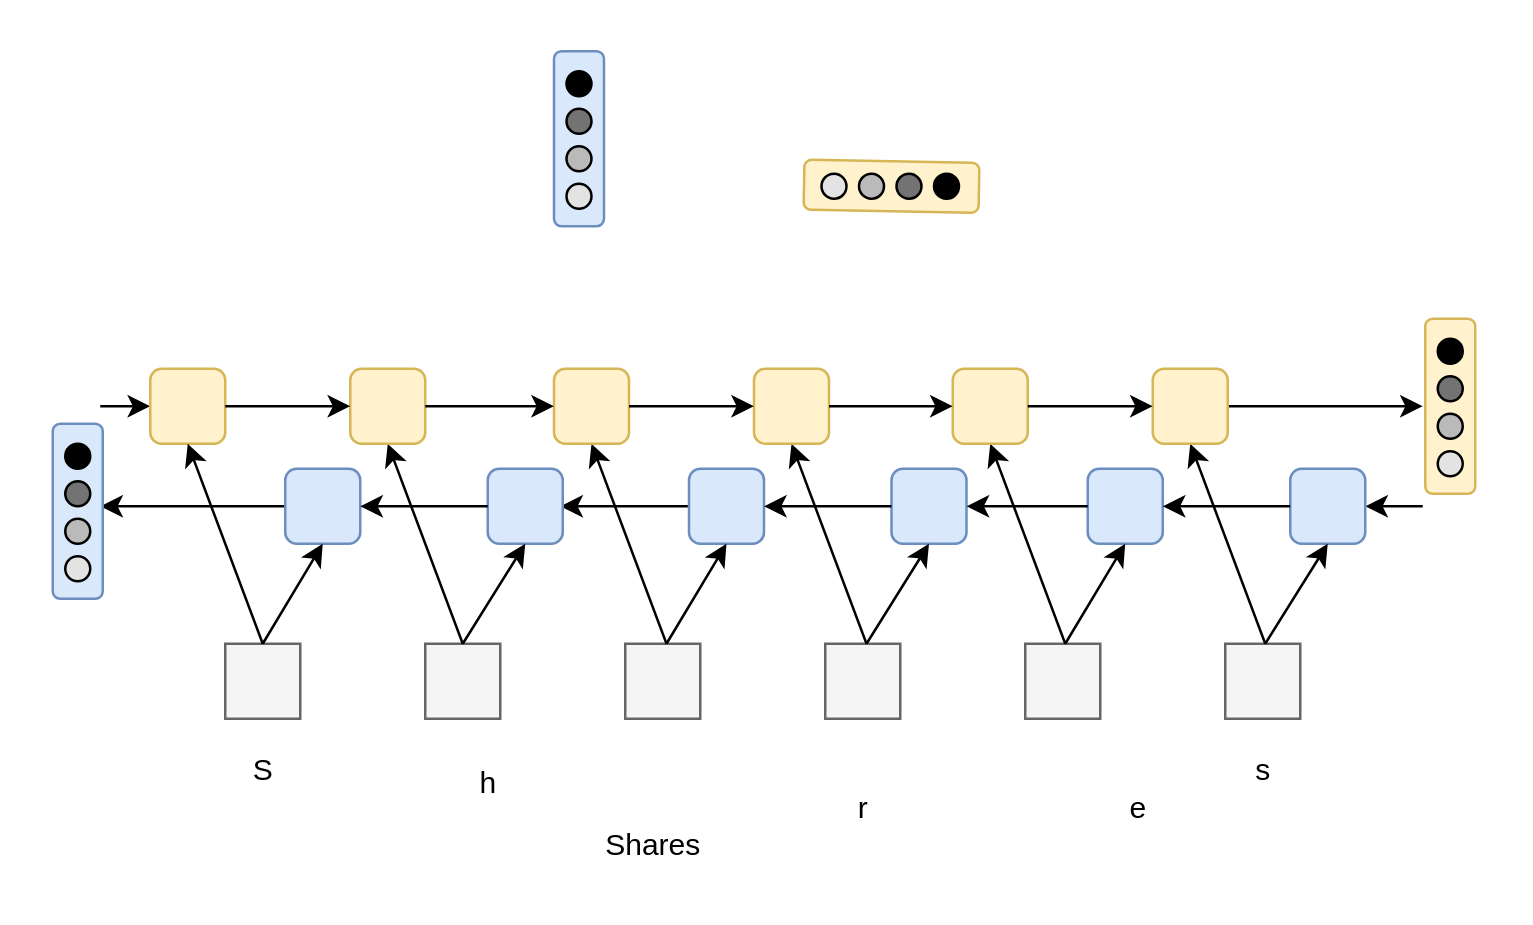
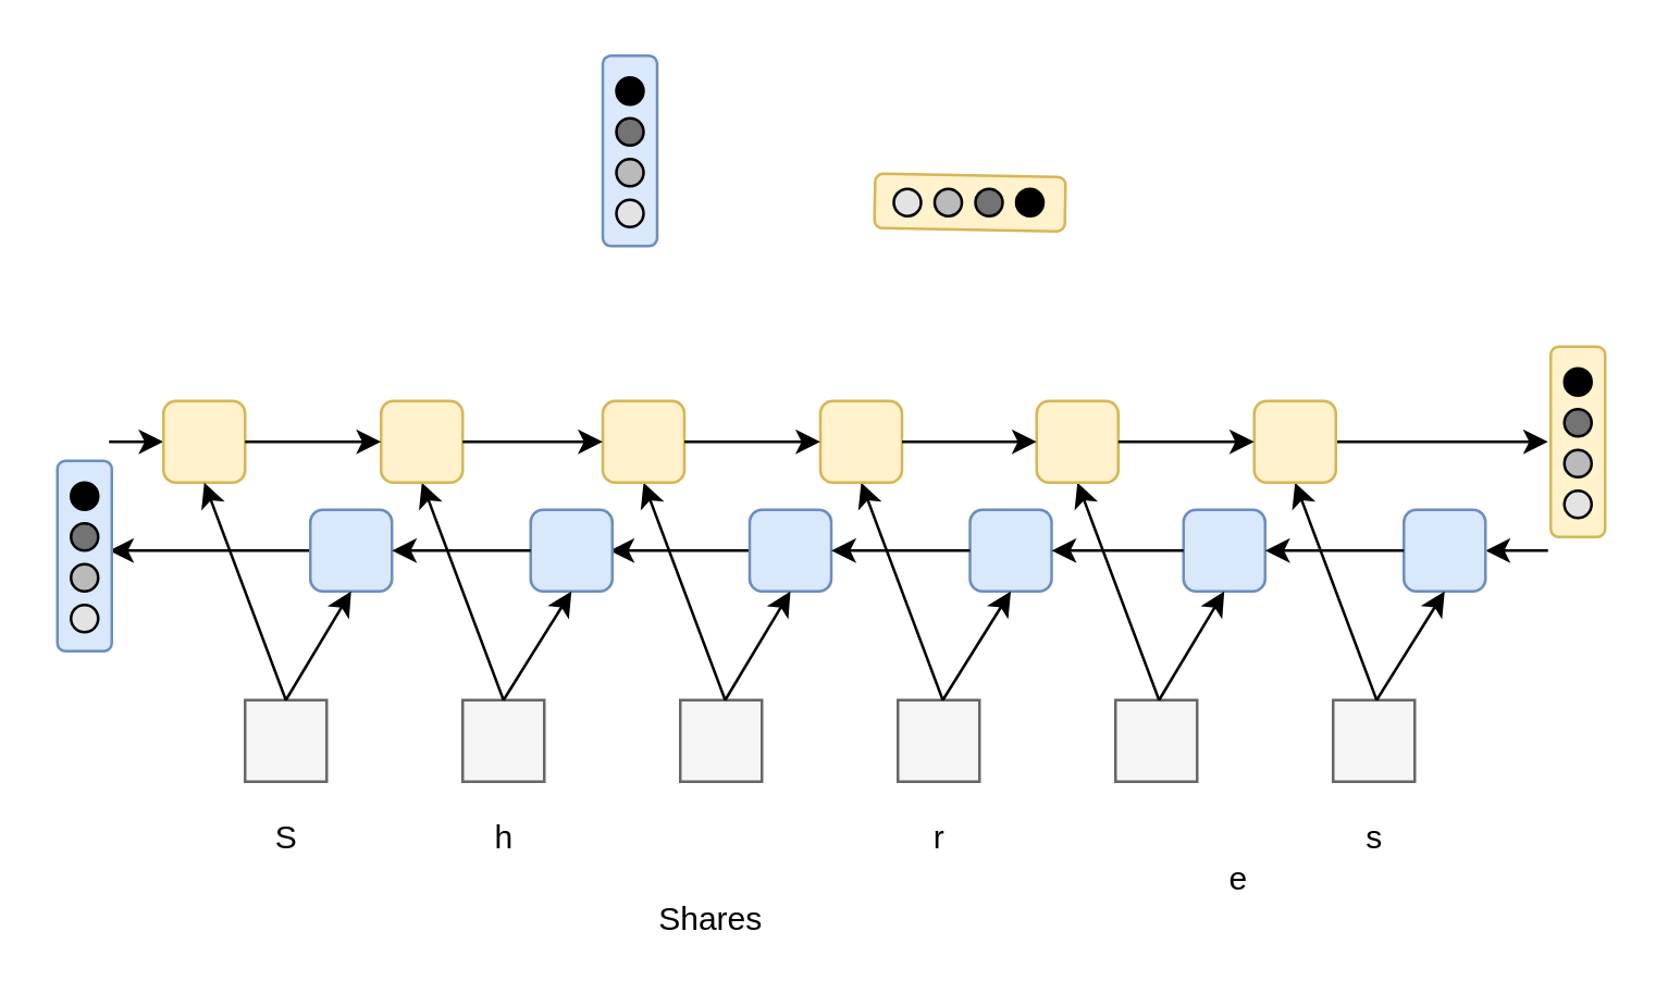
  <mxCell id="0" />
  <mxCell id="1" parent="0" />
  <mxCell id="2" value="Shares" style="text;html=1;strokeColor=none;fillColor=none;align=center;verticalAlign=middle;whiteSpace=wrap;rounded=0;" vertex="1" parent="1"><mxGeometry x="241" y="327.5" width="40" height="20" as="geometry" /></mxCell>
  <mxCell id="3" value="" style="whiteSpace=wrap;html=1;aspect=fixed;fillColor=#f5f5f5;strokeColor=#666666;fontColor=#333333;" vertex="1" parent="1"><mxGeometry x="89.5" y="257" width="30" height="30" as="geometry" /></mxCell>
  <mxCell id="4" value="" style="whiteSpace=wrap;html=1;aspect=fixed;fillColor=#f5f5f5;strokeColor=#666666;fontColor=#333333;" vertex="1" parent="1"><mxGeometry x="169.5" y="257" width="30" height="30" as="geometry" /></mxCell>
  <mxCell id="5" value="" style="whiteSpace=wrap;html=1;aspect=fixed;fillColor=#f5f5f5;strokeColor=#666666;fontColor=#333333;" vertex="1" parent="1"><mxGeometry x="249.5" y="257" width="30" height="30" as="geometry" /></mxCell>
  <mxCell id="6" value="" style="whiteSpace=wrap;html=1;aspect=fixed;fillColor=#f5f5f5;strokeColor=#666666;fontColor=#333333;" vertex="1" parent="1"><mxGeometry x="329.5" y="257" width="30" height="30" as="geometry" /></mxCell>
  <mxCell id="7" value="" style="whiteSpace=wrap;html=1;aspect=fixed;fillColor=#f5f5f5;strokeColor=#666666;fontColor=#333333;" vertex="1" parent="1"><mxGeometry x="409.5" y="257" width="30" height="30" as="geometry" /></mxCell>
  <mxCell id="8" value="" style="whiteSpace=wrap;html=1;aspect=fixed;fillColor=#f5f5f5;strokeColor=#666666;fontColor=#333333;" vertex="1" parent="1"><mxGeometry x="489.5" y="257" width="30" height="30" as="geometry" /></mxCell>
  <mxCell id="9" style="edgeStyle=none;rounded=0;orthogonalLoop=1;jettySize=auto;html=1;exitX=0;exitY=0.5;exitDx=0;exitDy=0;startArrow=none;startFill=0;endArrow=classic;endFill=1;" edge="1" parent="1" source="10"><mxGeometry relative="1" as="geometry"><mxPoint x="39.5" y="202" as="targetPoint" /></mxGeometry></mxCell>
  <mxCell id="10" value="" style="rounded=1;whiteSpace=wrap;html=1;fillColor=#dae8fc;strokeColor=#6c8ebf;" vertex="1" parent="1"><mxGeometry x="113.5" y="187" width="30" height="30" as="geometry" /></mxCell>
  <mxCell id="11" style="edgeStyle=none;rounded=0;orthogonalLoop=1;jettySize=auto;html=1;exitX=0;exitY=0.5;exitDx=0;exitDy=0;startArrow=classic;startFill=1;endArrow=none;endFill=0;" edge="1" parent="1" source="12"><mxGeometry relative="1" as="geometry"><mxPoint x="39.5" y="162" as="targetPoint" /></mxGeometry></mxCell>
  <mxCell id="12" value="" style="rounded=1;whiteSpace=wrap;html=1;fillColor=#fff2cc;strokeColor=#d6b656;" vertex="1" parent="1"><mxGeometry x="59.5" y="147" width="30" height="30" as="geometry" /></mxCell>
  <mxCell id="13" style="rounded=0;orthogonalLoop=1;jettySize=auto;html=1;exitX=0.5;exitY=0;exitDx=0;exitDy=0;entryX=0.5;entryY=1;entryDx=0;entryDy=0;" edge="1" parent="1" source="3" target="12"><mxGeometry relative="1" as="geometry" /></mxCell>
  <mxCell id="14" value="" style="endArrow=classic;html=1;exitX=0.5;exitY=0;exitDx=0;exitDy=0;entryX=0.5;entryY=1;entryDx=0;entryDy=0;" edge="1" parent="1" source="3" target="10"><mxGeometry width="50" height="50" relative="1" as="geometry"><mxPoint x="59.5" y="357" as="sourcePoint" /><mxPoint x="109.5" y="307" as="targetPoint" /></mxGeometry></mxCell>
  <mxCell id="15" style="rounded=0;orthogonalLoop=1;jettySize=auto;html=1;exitX=0.5;exitY=0;exitDx=0;exitDy=0;entryX=0.5;entryY=1;entryDx=0;entryDy=0;" edge="1" parent="1" target="19"><mxGeometry relative="1" as="geometry"><mxPoint x="184.5" y="257" as="sourcePoint" /></mxGeometry></mxCell>
  <mxCell id="16" style="edgeStyle=none;rounded=0;orthogonalLoop=1;jettySize=auto;html=1;exitX=1;exitY=0.5;exitDx=0;exitDy=0;entryX=0;entryY=0.5;entryDx=0;entryDy=0;startArrow=classic;startFill=1;endArrow=none;endFill=0;" edge="1" parent="1" target="23"><mxGeometry relative="1" as="geometry"><mxPoint x="223.5" y="202" as="sourcePoint" /></mxGeometry></mxCell>
  <mxCell id="17" value="" style="rounded=1;whiteSpace=wrap;html=1;fillColor=#dae8fc;strokeColor=#6c8ebf;" vertex="1" parent="1"><mxGeometry x="194.5" y="187" width="30" height="30" as="geometry" /></mxCell>
  <mxCell id="18" style="edgeStyle=none;rounded=0;orthogonalLoop=1;jettySize=auto;html=1;exitX=1;exitY=0.5;exitDx=0;exitDy=0;entryX=0;entryY=0.5;entryDx=0;entryDy=0;startArrow=classic;startFill=1;endArrow=none;endFill=0;" edge="1" parent="1" source="10" target="17"><mxGeometry relative="1" as="geometry" /></mxCell>
  <mxCell id="19" value="" style="rounded=1;whiteSpace=wrap;html=1;fillColor=#fff2cc;strokeColor=#d6b656;" vertex="1" parent="1"><mxGeometry x="139.5" y="147" width="30" height="30" as="geometry" /></mxCell>
  <mxCell id="20" style="edgeStyle=none;rounded=0;orthogonalLoop=1;jettySize=auto;html=1;exitX=1;exitY=0.5;exitDx=0;exitDy=0;entryX=0;entryY=0.5;entryDx=0;entryDy=0;startArrow=none;startFill=0;endArrow=classic;endFill=1;" edge="1" parent="1" source="12" target="19"><mxGeometry relative="1" as="geometry" /></mxCell>
  <mxCell id="21" value="" style="endArrow=classic;html=1;exitX=0.5;exitY=0;exitDx=0;exitDy=0;entryX=0.5;entryY=1;entryDx=0;entryDy=0;" edge="1" parent="1" target="17"><mxGeometry width="50" height="50" relative="1" as="geometry"><mxPoint x="184.5" y="257" as="sourcePoint" /><mxPoint x="189.5" y="307" as="targetPoint" /></mxGeometry></mxCell>
  <mxCell id="22" style="rounded=0;orthogonalLoop=1;jettySize=auto;html=1;exitX=0.5;exitY=0;exitDx=0;exitDy=0;entryX=0.5;entryY=1;entryDx=0;entryDy=0;" edge="1" parent="1" target="24"><mxGeometry relative="1" as="geometry"><mxPoint x="266" y="257" as="sourcePoint" /></mxGeometry></mxCell>
  <mxCell id="23" value="" style="rounded=1;whiteSpace=wrap;html=1;fillColor=#dae8fc;strokeColor=#6c8ebf;" vertex="1" parent="1"><mxGeometry x="275" y="187" width="30" height="30" as="geometry" /></mxCell>
  <mxCell id="24" value="" style="rounded=1;whiteSpace=wrap;html=1;fillColor=#fff2cc;strokeColor=#d6b656;" vertex="1" parent="1"><mxGeometry x="221" y="147" width="30" height="30" as="geometry" /></mxCell>
  <mxCell id="25" style="edgeStyle=none;rounded=0;orthogonalLoop=1;jettySize=auto;html=1;exitX=1;exitY=0.5;exitDx=0;exitDy=0;entryX=0;entryY=0.5;entryDx=0;entryDy=0;startArrow=none;startFill=0;endArrow=classic;endFill=1;" edge="1" parent="1" source="19" target="24"><mxGeometry relative="1" as="geometry" /></mxCell>
  <mxCell id="26" value="" style="endArrow=classic;html=1;exitX=0.5;exitY=0;exitDx=0;exitDy=0;entryX=0.5;entryY=1;entryDx=0;entryDy=0;" edge="1" parent="1" target="23"><mxGeometry width="50" height="50" relative="1" as="geometry"><mxPoint x="266" y="257" as="sourcePoint" /><mxPoint x="271" y="307" as="targetPoint" /></mxGeometry></mxCell>
  <mxCell id="27" style="rounded=0;orthogonalLoop=1;jettySize=auto;html=1;exitX=0.5;exitY=0;exitDx=0;exitDy=0;entryX=0.5;entryY=1;entryDx=0;entryDy=0;" edge="1" parent="1" target="30"><mxGeometry relative="1" as="geometry"><mxPoint x="346" y="257" as="sourcePoint" /></mxGeometry></mxCell>
  <mxCell id="28" value="" style="rounded=1;whiteSpace=wrap;html=1;fillColor=#dae8fc;strokeColor=#6c8ebf;" vertex="1" parent="1"><mxGeometry x="356" y="187" width="30" height="30" as="geometry" /></mxCell>
  <mxCell id="29" style="edgeStyle=none;rounded=0;orthogonalLoop=1;jettySize=auto;html=1;exitX=1;exitY=0.5;exitDx=0;exitDy=0;entryX=0;entryY=0.5;entryDx=0;entryDy=0;startArrow=classic;startFill=1;endArrow=none;endFill=0;" edge="1" parent="1" source="23" target="28"><mxGeometry relative="1" as="geometry" /></mxCell>
  <mxCell id="30" value="" style="rounded=1;whiteSpace=wrap;html=1;fillColor=#fff2cc;strokeColor=#d6b656;" vertex="1" parent="1"><mxGeometry x="301" y="147" width="30" height="30" as="geometry" /></mxCell>
  <mxCell id="31" style="edgeStyle=none;rounded=0;orthogonalLoop=1;jettySize=auto;html=1;exitX=1;exitY=0.5;exitDx=0;exitDy=0;entryX=0;entryY=0.5;entryDx=0;entryDy=0;startArrow=none;startFill=0;endArrow=classic;endFill=1;" edge="1" parent="1" source="24" target="30"><mxGeometry relative="1" as="geometry" /></mxCell>
  <mxCell id="32" value="" style="endArrow=classic;html=1;exitX=0.5;exitY=0;exitDx=0;exitDy=0;entryX=0.5;entryY=1;entryDx=0;entryDy=0;" edge="1" parent="1" target="28"><mxGeometry width="50" height="50" relative="1" as="geometry"><mxPoint x="346" y="257" as="sourcePoint" /><mxPoint x="351" y="307" as="targetPoint" /></mxGeometry></mxCell>
  <mxCell id="33" style="rounded=0;orthogonalLoop=1;jettySize=auto;html=1;exitX=0.5;exitY=0;exitDx=0;exitDy=0;entryX=0.5;entryY=1;entryDx=0;entryDy=0;" edge="1" parent="1" target="36"><mxGeometry relative="1" as="geometry"><mxPoint x="425.5" y="257" as="sourcePoint" /></mxGeometry></mxCell>
  <mxCell id="34" value="" style="rounded=1;whiteSpace=wrap;html=1;fillColor=#dae8fc;strokeColor=#6c8ebf;" vertex="1" parent="1"><mxGeometry x="434.5" y="187" width="30" height="30" as="geometry" /></mxCell>
  <mxCell id="35" style="edgeStyle=none;rounded=0;orthogonalLoop=1;jettySize=auto;html=1;exitX=1;exitY=0.5;exitDx=0;exitDy=0;entryX=0;entryY=0.5;entryDx=0;entryDy=0;startArrow=classic;startFill=1;endArrow=none;endFill=0;" edge="1" parent="1" source="28" target="34"><mxGeometry relative="1" as="geometry" /></mxCell>
  <mxCell id="36" value="" style="rounded=1;whiteSpace=wrap;html=1;fillColor=#fff2cc;strokeColor=#d6b656;" vertex="1" parent="1"><mxGeometry x="380.5" y="147" width="30" height="30" as="geometry" /></mxCell>
  <mxCell id="37" style="edgeStyle=none;rounded=0;orthogonalLoop=1;jettySize=auto;html=1;exitX=1;exitY=0.5;exitDx=0;exitDy=0;entryX=0;entryY=0.5;entryDx=0;entryDy=0;startArrow=none;startFill=0;endArrow=classic;endFill=1;" edge="1" parent="1" source="30" target="36"><mxGeometry relative="1" as="geometry" /></mxCell>
  <mxCell id="38" value="" style="endArrow=classic;html=1;exitX=0.5;exitY=0;exitDx=0;exitDy=0;entryX=0.5;entryY=1;entryDx=0;entryDy=0;" edge="1" parent="1" target="34"><mxGeometry width="50" height="50" relative="1" as="geometry"><mxPoint x="425.5" y="257" as="sourcePoint" /><mxPoint x="430.5" y="307" as="targetPoint" /></mxGeometry></mxCell>
  <mxCell id="39" style="rounded=0;orthogonalLoop=1;jettySize=auto;html=1;exitX=0.5;exitY=0;exitDx=0;exitDy=0;entryX=0.5;entryY=1;entryDx=0;entryDy=0;" edge="1" parent="1" target="44"><mxGeometry relative="1" as="geometry"><mxPoint x="505.5" y="257" as="sourcePoint" /></mxGeometry></mxCell>
  <mxCell id="40" style="edgeStyle=none;rounded=0;orthogonalLoop=1;jettySize=auto;html=1;exitX=1;exitY=0.5;exitDx=0;exitDy=0;startArrow=classic;startFill=1;endArrow=none;endFill=0;" edge="1" parent="1" source="41"><mxGeometry relative="1" as="geometry"><mxPoint x="568.5" y="202" as="targetPoint" /></mxGeometry></mxCell>
  <mxCell id="41" value="" style="rounded=1;whiteSpace=wrap;html=1;fillColor=#dae8fc;strokeColor=#6c8ebf;" vertex="1" parent="1"><mxGeometry x="515.5" y="187" width="30" height="30" as="geometry" /></mxCell>
  <mxCell id="42" style="edgeStyle=none;rounded=0;orthogonalLoop=1;jettySize=auto;html=1;exitX=1;exitY=0.5;exitDx=0;exitDy=0;entryX=0;entryY=0.5;entryDx=0;entryDy=0;startArrow=classic;startFill=1;endArrow=none;endFill=0;" edge="1" parent="1" source="34" target="41"><mxGeometry relative="1" as="geometry" /></mxCell>
  <mxCell id="43" style="edgeStyle=none;rounded=0;orthogonalLoop=1;jettySize=auto;html=1;exitX=1;exitY=0.5;exitDx=0;exitDy=0;startArrow=none;startFill=0;endArrow=classic;endFill=1;" edge="1" parent="1" source="44"><mxGeometry relative="1" as="geometry"><mxPoint x="568.5" y="162" as="targetPoint" /></mxGeometry></mxCell>
  <mxCell id="44" value="" style="rounded=1;whiteSpace=wrap;html=1;fillColor=#fff2cc;strokeColor=#d6b656;" vertex="1" parent="1"><mxGeometry x="460.5" y="147" width="30" height="30" as="geometry" /></mxCell>
  <mxCell id="45" style="edgeStyle=none;rounded=0;orthogonalLoop=1;jettySize=auto;html=1;exitX=1;exitY=0.5;exitDx=0;exitDy=0;entryX=0;entryY=0.5;entryDx=0;entryDy=0;startArrow=none;startFill=0;endArrow=classic;endFill=1;" edge="1" parent="1" source="36" target="44"><mxGeometry relative="1" as="geometry" /></mxCell>
  <mxCell id="46" value="" style="endArrow=classic;html=1;exitX=0.5;exitY=0;exitDx=0;exitDy=0;entryX=0.5;entryY=1;entryDx=0;entryDy=0;" edge="1" parent="1" target="41"><mxGeometry width="50" height="50" relative="1" as="geometry"><mxPoint x="505.5" y="257" as="sourcePoint" /><mxPoint x="510.5" y="307" as="targetPoint" /></mxGeometry></mxCell>
  <mxCell id="47" value="S" style="text;html=1;strokeColor=none;fillColor=none;align=center;verticalAlign=middle;whiteSpace=wrap;rounded=0;" vertex="1" parent="1"><mxGeometry x="84.5" y="298" width="40" height="20" as="geometry" /></mxCell>
- <mxCell id="48" value="h" style="text;html=1;strokeColor=none;fillColor=none;align=center;verticalAlign=middle;whiteSpace=wrap;rounded=0;" vertex="1" parent="1"><mxGeometry x="174.5" y="303" width="40" height="20" as="geometry" /></mxCell>
- <mxCell id="49" value="r" style="text;html=1;strokeColor=none;fillColor=none;align=center;verticalAlign=middle;whiteSpace=wrap;rounded=0;" vertex="1" parent="1"><mxGeometry x="324.5" y="313" width="40" height="20" as="geometry" /></mxCell>
+ <mxCell id="48" value="h" style="text;html=1;strokeColor=none;fillColor=none;align=center;verticalAlign=middle;whiteSpace=wrap;rounded=0;" vertex="1" parent="1"><mxGeometry x="164.5" y="298" width="40" height="20" as="geometry" /></mxCell>
+ <mxCell id="49" value="r" style="text;html=1;strokeColor=none;fillColor=none;align=center;verticalAlign=middle;whiteSpace=wrap;rounded=0;" vertex="1" parent="1"><mxGeometry x="324.5" y="298" width="40" height="20" as="geometry" /></mxCell>
  <mxCell id="50" value="e" style="text;html=1;strokeColor=none;fillColor=none;align=center;verticalAlign=middle;whiteSpace=wrap;rounded=0;" vertex="1" parent="1"><mxGeometry x="434.5" y="313" width="40" height="20" as="geometry" /></mxCell>
  <mxCell id="51" value="s" style="text;html=1;strokeColor=none;fillColor=none;align=center;verticalAlign=middle;whiteSpace=wrap;rounded=0;" vertex="1" parent="1"><mxGeometry x="484.5" y="298" width="40" height="20" as="geometry" /></mxCell>
  <mxCell id="52" value="" style="group" vertex="1" connectable="0" parent="1"><mxGeometry x="570.5" y="127" width="20" height="70" as="geometry" /></mxCell>
  <mxCell id="53" value="" style="group" vertex="1" connectable="0" parent="52"><mxGeometry width="20" height="70" as="geometry" /></mxCell>
  <mxCell id="54" value="" style="group" vertex="1" connectable="0" parent="53"><mxGeometry width="20" height="70" as="geometry" /></mxCell>
  <mxCell id="55" value="" style="group" vertex="1" connectable="0" parent="54"><mxGeometry width="20" height="70" as="geometry" /></mxCell>
  <mxCell id="56" value="" style="rounded=1;whiteSpace=wrap;html=1;strokeColor=#d6b656;fillColor=#fff2cc;" vertex="1" parent="55"><mxGeometry x="-1" width="20" height="70" as="geometry" /></mxCell>
  <mxCell id="57" value="" style="ellipse;whiteSpace=wrap;html=1;aspect=fixed;strokeColor=#000000;fillColor=#000000;" vertex="1" parent="55"><mxGeometry x="4" y="8" width="10" height="10" as="geometry" /></mxCell>
  <mxCell id="58" value="" style="ellipse;whiteSpace=wrap;html=1;aspect=fixed;fillColor=#737373;" vertex="1" parent="55"><mxGeometry x="4" y="23" width="10" height="10" as="geometry" /></mxCell>
  <mxCell id="59" value="" style="ellipse;whiteSpace=wrap;html=1;aspect=fixed;fillColor=#BABABA;" vertex="1" parent="55"><mxGeometry x="4" y="38" width="10" height="10" as="geometry" /></mxCell>
  <mxCell id="60" value="" style="ellipse;whiteSpace=wrap;html=1;aspect=fixed;fillColor=#E3E3E3;" vertex="1" parent="55"><mxGeometry x="4" y="53" width="10" height="10" as="geometry" /></mxCell>
  <mxCell id="61" value="" style="group;rotation=91;" vertex="1" connectable="0" parent="1"><mxGeometry x="346" y="40" width="20" height="70" as="geometry" /></mxCell>
  <mxCell id="62" value="" style="group;rotation=91;" vertex="1" connectable="0" parent="61"><mxGeometry width="20" height="70" as="geometry" /></mxCell>
  <mxCell id="63" value="" style="group;rotation=91;" vertex="1" connectable="0" parent="62"><mxGeometry width="20" height="70" as="geometry" /></mxCell>
  <mxCell id="64" value="" style="group;rotation=91;" vertex="1" connectable="0" parent="63"><mxGeometry width="20" height="70" as="geometry" /></mxCell>
  <mxCell id="65" value="" style="rounded=1;whiteSpace=wrap;html=1;strokeColor=#d6b656;fillColor=#fff2cc;rotation=91;" vertex="1" parent="64"><mxGeometry y="-1" width="20" height="70" as="geometry" /></mxCell>
  <mxCell id="66" value="" style="ellipse;whiteSpace=wrap;html=1;aspect=fixed;strokeColor=#000000;fillColor=#000000;rotation=91;" vertex="1" parent="64"><mxGeometry x="27" y="29" width="10" height="10" as="geometry" /></mxCell>
  <mxCell id="67" value="" style="ellipse;whiteSpace=wrap;html=1;aspect=fixed;fillColor=#737373;rotation=91;" vertex="1" parent="64"><mxGeometry x="12" y="29" width="10" height="10" as="geometry" /></mxCell>
  <mxCell id="68" value="" style="ellipse;whiteSpace=wrap;html=1;aspect=fixed;fillColor=#BABABA;rotation=91;" vertex="1" parent="64"><mxGeometry x="-3" y="29" width="10" height="10" as="geometry" /></mxCell>
  <mxCell id="69" value="" style="ellipse;whiteSpace=wrap;html=1;aspect=fixed;fillColor=#E3E3E3;rotation=91;" vertex="1" parent="64"><mxGeometry x="-18" y="29" width="10" height="10" as="geometry" /></mxCell>
  <mxCell id="70" value="" style="group" vertex="1" connectable="0" parent="1"><mxGeometry x="20.5" y="169" width="20" height="70" as="geometry" /></mxCell>
  <mxCell id="71" value="" style="rounded=1;whiteSpace=wrap;html=1;strokeColor=#6c8ebf;fillColor=#dae8fc;" vertex="1" parent="70"><mxGeometry width="20" height="70" as="geometry" /></mxCell>
  <mxCell id="72" value="" style="ellipse;whiteSpace=wrap;html=1;aspect=fixed;strokeColor=#000000;fillColor=#000000;" vertex="1" parent="70"><mxGeometry x="5" y="8" width="10" height="10" as="geometry" /></mxCell>
  <mxCell id="73" value="" style="ellipse;whiteSpace=wrap;html=1;aspect=fixed;fillColor=#737373;" vertex="1" parent="70"><mxGeometry x="5" y="23" width="10" height="10" as="geometry" /></mxCell>
  <mxCell id="74" value="" style="ellipse;whiteSpace=wrap;html=1;aspect=fixed;fillColor=#BABABA;" vertex="1" parent="70"><mxGeometry x="5" y="38" width="10" height="10" as="geometry" /></mxCell>
  <mxCell id="75" value="" style="ellipse;whiteSpace=wrap;html=1;aspect=fixed;fillColor=#E3E3E3;" vertex="1" parent="70"><mxGeometry x="5" y="53" width="10" height="10" as="geometry" /></mxCell>
  <mxCell id="76" value="" style="group" vertex="1" connectable="0" parent="1"><mxGeometry x="221" y="20" width="20" height="70" as="geometry" /></mxCell>
  <mxCell id="77" value="" style="group" vertex="1" connectable="0" parent="76"><mxGeometry width="20" height="70" as="geometry" /></mxCell>
  <mxCell id="78" value="" style="group" vertex="1" connectable="0" parent="77"><mxGeometry width="20" height="70" as="geometry" /></mxCell>
  <mxCell id="79" value="" style="rounded=1;whiteSpace=wrap;html=1;strokeColor=#6c8ebf;fillColor=#dae8fc;" vertex="1" parent="78"><mxGeometry width="20" height="70" as="geometry" /></mxCell>
  <mxCell id="80" value="" style="ellipse;whiteSpace=wrap;html=1;aspect=fixed;strokeColor=#000000;fillColor=#000000;" vertex="1" parent="78"><mxGeometry x="5" y="8" width="10" height="10" as="geometry" /></mxCell>
  <mxCell id="81" value="" style="ellipse;whiteSpace=wrap;html=1;aspect=fixed;fillColor=#737373;" vertex="1" parent="78"><mxGeometry x="5" y="23" width="10" height="10" as="geometry" /></mxCell>
  <mxCell id="82" value="" style="ellipse;whiteSpace=wrap;html=1;aspect=fixed;fillColor=#BABABA;" vertex="1" parent="78"><mxGeometry x="5" y="38" width="10" height="10" as="geometry" /></mxCell>
  <mxCell id="83" value="" style="ellipse;whiteSpace=wrap;html=1;aspect=fixed;fillColor=#E3E3E3;" vertex="1" parent="78"><mxGeometry x="5" y="53" width="10" height="10" as="geometry" /></mxCell>
